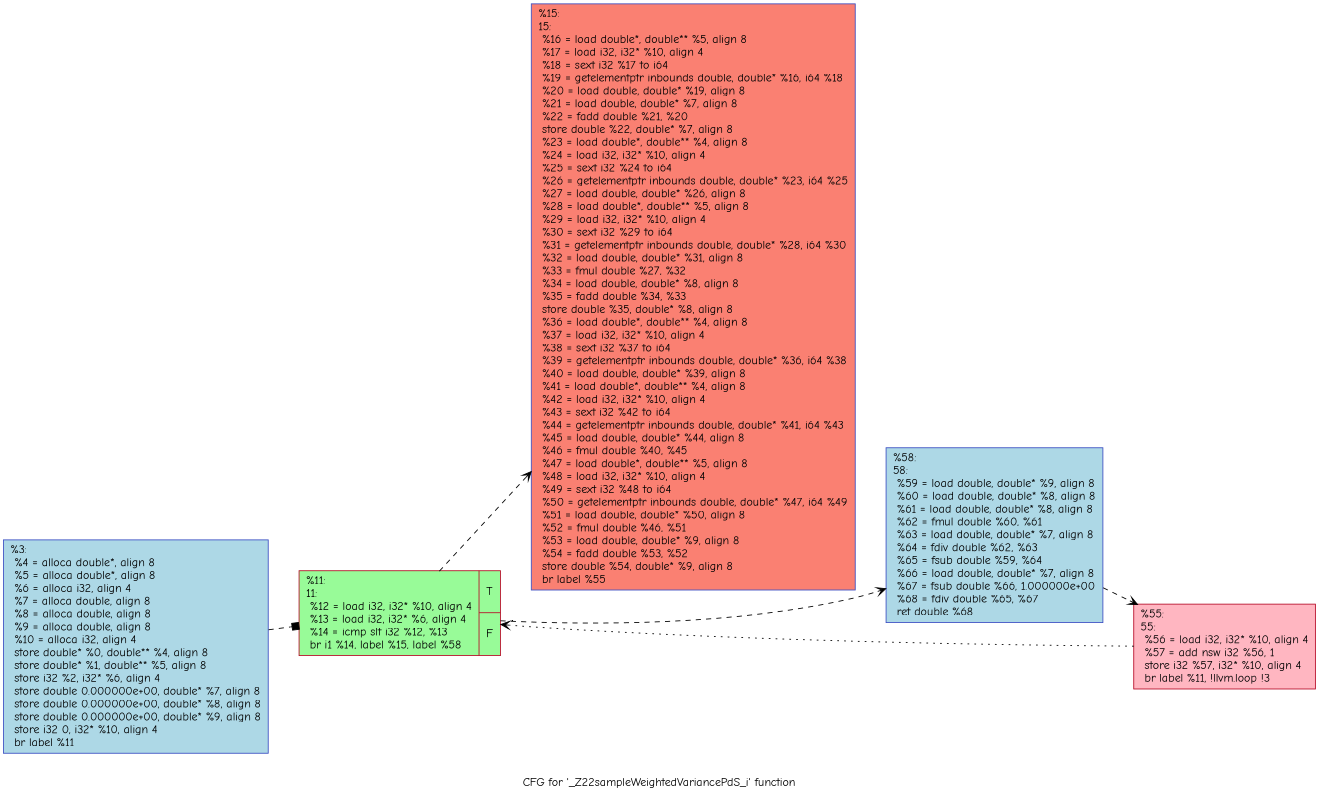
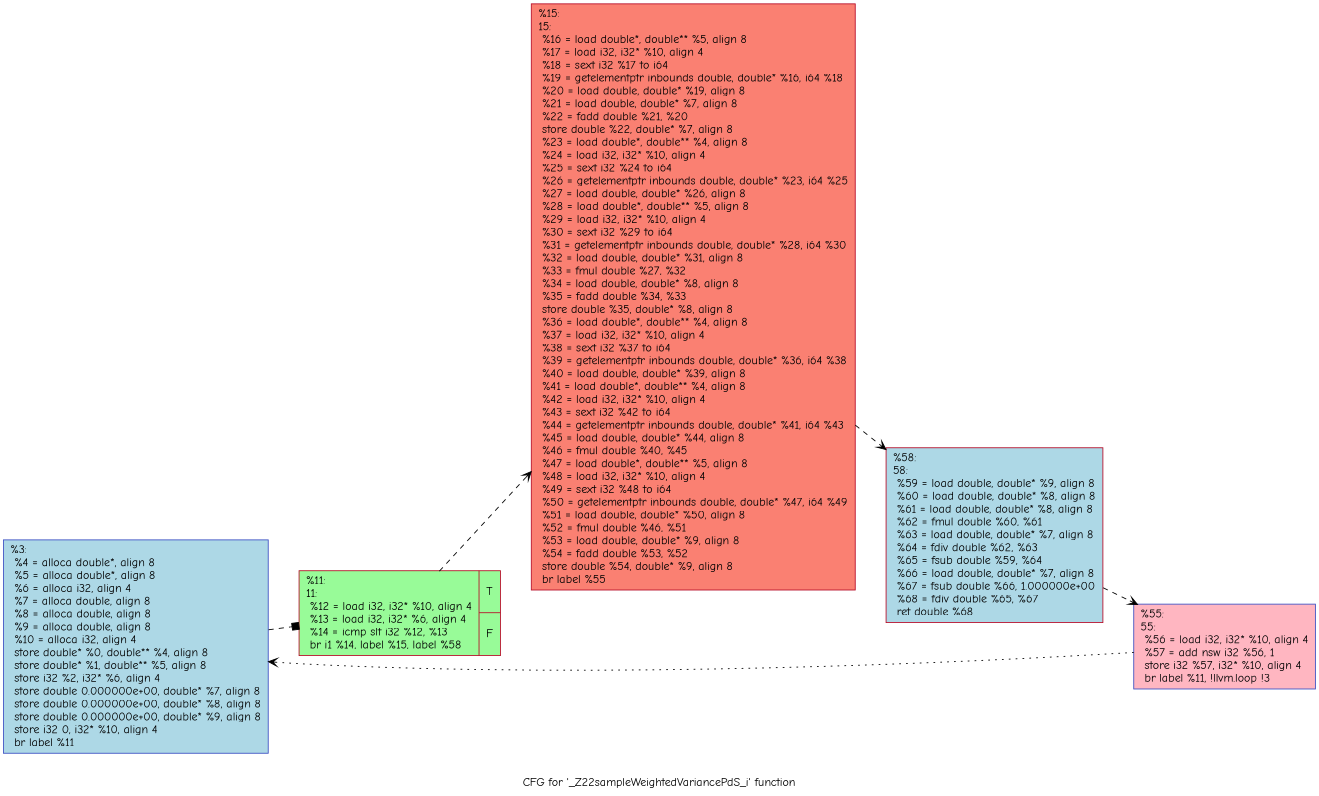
  digraph {
    fontname="Comic Neue"
    label="CFG for '_Z22sampleWeightedVariancePdS_i' function"
    rankdir=LR
    node [color="#b70d28ff" fillcolor=lightblue fontname="Comic Neue" shape=record style=filled]
    edge [arrowhead=vee fontname="Comic Neue" style=dashed]
    n1 [color="#3d50c3ff" label="{%3:\l  %4 = alloca double*, align 8\l  %5 = alloca double*, align 8\l  %6 = alloca i32, align 4\l  %7 = alloca double, align 8\l  %8 = alloca double, align 8\l  %9 = alloca double, align 8\l  %10 = alloca i32, align 4\l  store double* %0, double** %4, align 8\l  store double* %1, double** %5, align 8\l  store i32 %2, i32* %6, align 4\l  store double 0.000000e+00, double* %7, align 8\l  store double 0.000000e+00, double* %8, align 8\l  store double 0.000000e+00, double* %9, align 8\l  store i32 0, i32* %10, align 4\l  br label %11\l}"]
    n2 [fillcolor=palegreen label="{%11:\l11:                                               \l  %12 = load i32, i32* %10, align 4\l  %13 = load i32, i32* %6, align 4\l  %14 = icmp slt i32 %12, %13\l  br i1 %14, label %15, label %58\l|{<s0>T|<s1>F}}"]
-   n3 [color="#3d50c3ff" fillcolor=salmon label="{%15:\l15:                                               \l  %16 = load double*, double** %5, align 8\l  %17 = load i32, i32* %10, align 4\l  %18 = sext i32 %17 to i64\l  %19 = getelementptr inbounds double, double* %16, i64 %18\l  %20 = load double, double* %19, align 8\l  %21 = load double, double* %7, align 8\l  %22 = fadd double %21, %20\l  store double %22, double* %7, align 8\l  %23 = load double*, double** %4, align 8\l  %24 = load i32, i32* %10, align 4\l  %25 = sext i32 %24 to i64\l  %26 = getelementptr inbounds double, double* %23, i64 %25\l  %27 = load double, double* %26, align 8\l  %28 = load double*, double** %5, align 8\l  %29 = load i32, i32* %10, align 4\l  %30 = sext i32 %29 to i64\l  %31 = getelementptr inbounds double, double* %28, i64 %30\l  %32 = load double, double* %31, align 8\l  %33 = fmul double %27, %32\l  %34 = load double, double* %8, align 8\l  %35 = fadd double %34, %33\l  store double %35, double* %8, align 8\l  %36 = load double*, double** %4, align 8\l  %37 = load i32, i32* %10, align 4\l  %38 = sext i32 %37 to i64\l  %39 = getelementptr inbounds double, double* %36, i64 %38\l  %40 = load double, double* %39, align 8\l  %41 = load double*, double** %4, align 8\l  %42 = load i32, i32* %10, align 4\l  %43 = sext i32 %42 to i64\l  %44 = getelementptr inbounds double, double* %41, i64 %43\l  %45 = load double, double* %44, align 8\l  %46 = fmul double %40, %45\l  %47 = load double*, double** %5, align 8\l  %48 = load i32, i32* %10, align 4\l  %49 = sext i32 %48 to i64\l  %50 = getelementptr inbounds double, double* %47, i64 %49\l  %51 = load double, double* %50, align 8\l  %52 = fmul double %46, %51\l  %53 = load double, double* %9, align 8\l  %54 = fadd double %53, %52\l  store double %54, double* %9, align 8\l  br label %55\l}"]
-   n4 [color="#3d50c3ff" label="{%58:\l58:                                               \l  %59 = load double, double* %9, align 8\l  %60 = load double, double* %8, align 8\l  %61 = load double, double* %8, align 8\l  %62 = fmul double %60, %61\l  %63 = load double, double* %7, align 8\l  %64 = fdiv double %62, %63\l  %65 = fsub double %59, %64\l  %66 = load double, double* %7, align 8\l  %67 = fsub double %66, 1.000000e+00\l  %68 = fdiv double %65, %67\l  ret double %68\l}"]
-   n5 [fillcolor=lightpink label="{%55:\l55:                                               \l  %56 = load i32, i32* %10, align 4\l  %57 = add nsw i32 %56, 1\l  store i32 %57, i32* %10, align 4\l  br label %11, !llvm.loop !3\l}"]
+   n3 [fillcolor=salmon label="{%15:\l15:                                               \l  %16 = load double*, double** %5, align 8\l  %17 = load i32, i32* %10, align 4\l  %18 = sext i32 %17 to i64\l  %19 = getelementptr inbounds double, double* %16, i64 %18\l  %20 = load double, double* %19, align 8\l  %21 = load double, double* %7, align 8\l  %22 = fadd double %21, %20\l  store double %22, double* %7, align 8\l  %23 = load double*, double** %4, align 8\l  %24 = load i32, i32* %10, align 4\l  %25 = sext i32 %24 to i64\l  %26 = getelementptr inbounds double, double* %23, i64 %25\l  %27 = load double, double* %26, align 8\l  %28 = load double*, double** %5, align 8\l  %29 = load i32, i32* %10, align 4\l  %30 = sext i32 %29 to i64\l  %31 = getelementptr inbounds double, double* %28, i64 %30\l  %32 = load double, double* %31, align 8\l  %33 = fmul double %27, %32\l  %34 = load double, double* %8, align 8\l  %35 = fadd double %34, %33\l  store double %35, double* %8, align 8\l  %36 = load double*, double** %4, align 8\l  %37 = load i32, i32* %10, align 4\l  %38 = sext i32 %37 to i64\l  %39 = getelementptr inbounds double, double* %36, i64 %38\l  %40 = load double, double* %39, align 8\l  %41 = load double*, double** %4, align 8\l  %42 = load i32, i32* %10, align 4\l  %43 = sext i32 %42 to i64\l  %44 = getelementptr inbounds double, double* %41, i64 %43\l  %45 = load double, double* %44, align 8\l  %46 = fmul double %40, %45\l  %47 = load double*, double** %5, align 8\l  %48 = load i32, i32* %10, align 4\l  %49 = sext i32 %48 to i64\l  %50 = getelementptr inbounds double, double* %47, i64 %49\l  %51 = load double, double* %50, align 8\l  %52 = fmul double %46, %51\l  %53 = load double, double* %9, align 8\l  %54 = fadd double %53, %52\l  store double %54, double* %9, align 8\l  br label %55\l}"]
+   n4 [label="{%58:\l58:                                               \l  %59 = load double, double* %9, align 8\l  %60 = load double, double* %8, align 8\l  %61 = load double, double* %8, align 8\l  %62 = fmul double %60, %61\l  %63 = load double, double* %7, align 8\l  %64 = fdiv double %62, %63\l  %65 = fsub double %59, %64\l  %66 = load double, double* %7, align 8\l  %67 = fsub double %66, 1.000000e+00\l  %68 = fdiv double %65, %67\l  ret double %68\l}"]
+   n5 [color="#3d50c3ff" fillcolor=lightpink label="{%55:\l55:                                               \l  %56 = load i32, i32* %10, align 4\l  %57 = add nsw i32 %56, 1\l  store i32 %57, i32* %10, align 4\l  br label %11, !llvm.loop !3\l}"]
    n1 -> n2 [arrowhead=box]
    n2 -> n3
-   n2 -> n4
+   n3 -> n4
    n4 -> n5
-   n5 -> n2 [style=dotted]
+   n5 -> n1 [style=dotted]
  }
